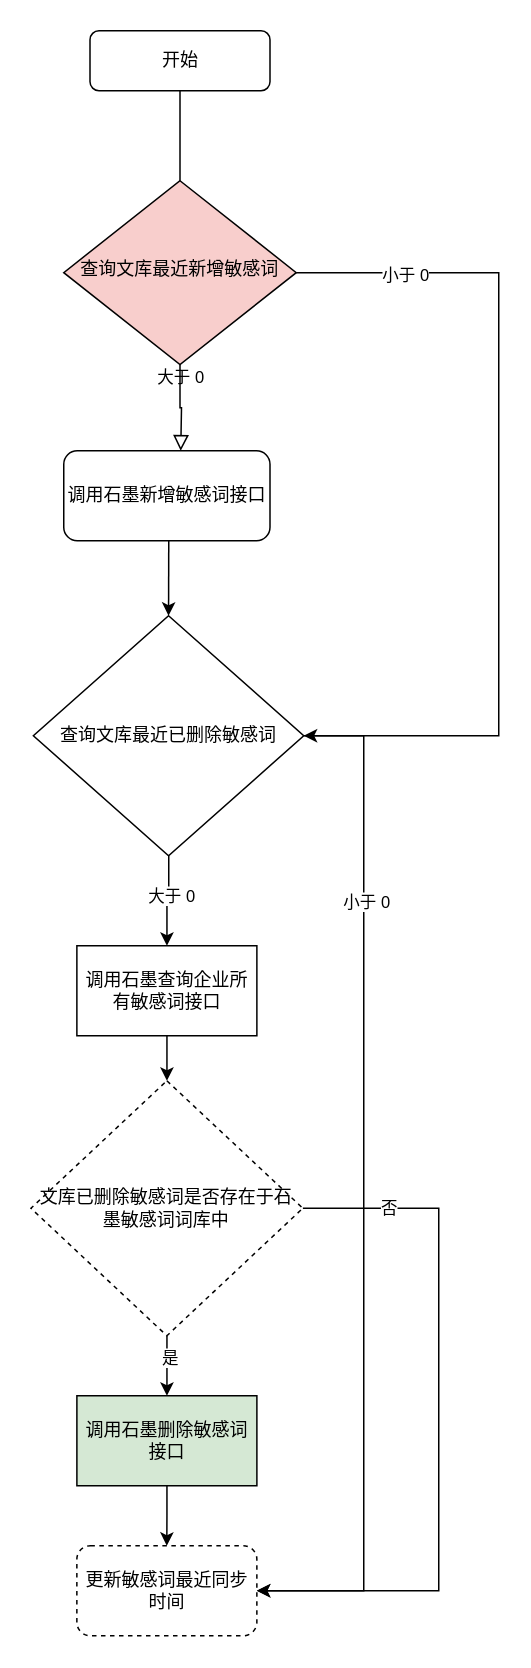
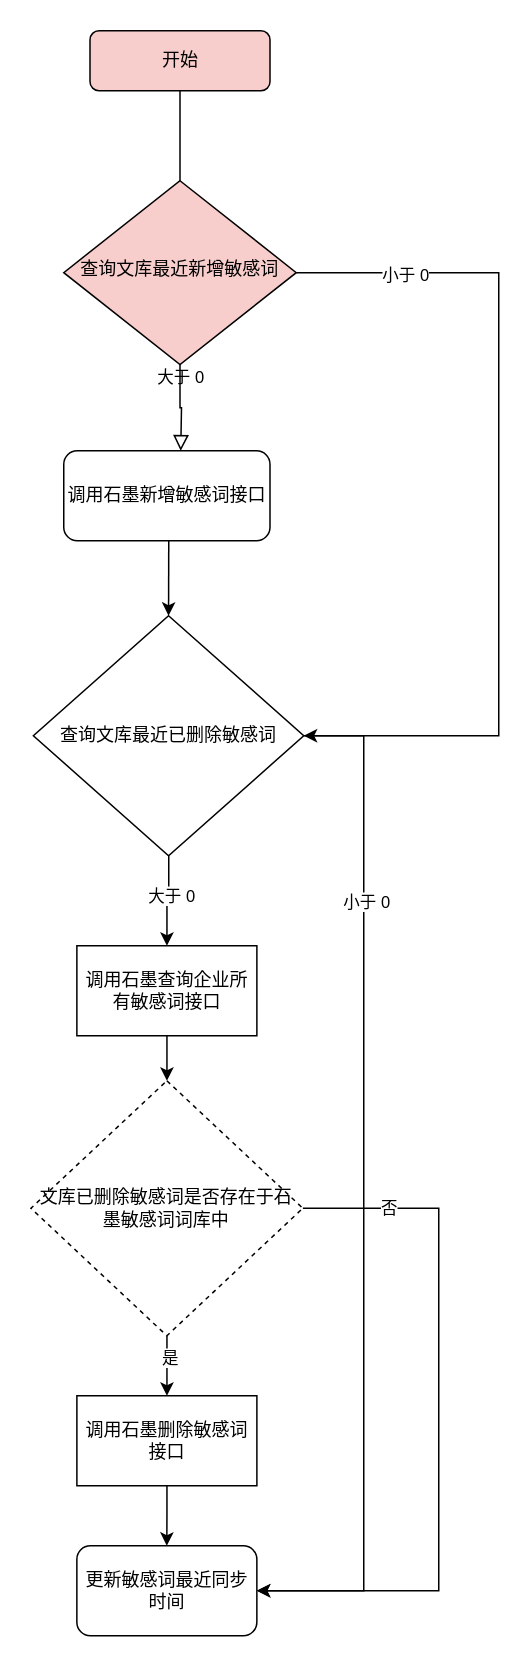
  <mxCell id="0" />
  <mxCell id="1" parent="0" />
  <mxCell id="2" value="" style="rounded=0;html=1;jettySize=auto;orthogonalLoop=1;fontSize=11;endArrow=none;endFill=0;endSize=8;strokeWidth=1;shadow=0;labelBackgroundColor=none;edgeStyle=orthogonalEdgeStyle;" parent="1" source="3" target="7" edge="1"><mxGeometry relative="1" as="geometry" /></mxCell>
- <mxCell id="3" value="开始" style="rounded=1;whiteSpace=wrap;html=1;fontSize=12;glass=0;strokeWidth=1;shadow=0;" parent="1" vertex="1"><mxGeometry x="59.5" y="20" width="120" height="40" as="geometry" /></mxCell>
+ <mxCell id="3" value="开始" style="rounded=1;whiteSpace=wrap;html=1;fontSize=12;glass=0;strokeWidth=1;shadow=0;fillColor=#f8cecc;" parent="1" vertex="1"><mxGeometry x="59.5" y="20" width="120" height="40" as="geometry" /></mxCell>
  <mxCell id="4" value="大于 0" style="rounded=0;html=1;jettySize=auto;orthogonalLoop=1;fontSize=11;endArrow=block;endFill=0;endSize=8;strokeWidth=1;shadow=0;labelBackgroundColor=none;edgeStyle=orthogonalEdgeStyle;" parent="1" source="7" edge="1"><mxGeometry y="20" relative="1" as="geometry"><mxPoint as="offset" /><mxPoint x="120" y="300" as="targetPoint" /></mxGeometry></mxCell>
  <mxCell id="5" style="edgeStyle=orthogonalEdgeStyle;rounded=0;orthogonalLoop=1;jettySize=auto;html=1;exitX=1;exitY=0.5;exitDx=0;exitDy=0;entryX=1;entryY=0.5;entryDx=0;entryDy=0;" edge="1" parent="1" source="7" target="13"><mxGeometry relative="1" as="geometry"><Array as="points"><mxPoint x="332" y="181" /><mxPoint x="332" y="490" /></Array></mxGeometry></mxCell>
  <mxCell id="6" value="小于 0" style="edgeLabel;html=1;align=center;verticalAlign=middle;resizable=0;points=[];" vertex="1" connectable="0" parent="5"><mxGeometry x="-0.747" y="-1" relative="1" as="geometry"><mxPoint as="offset" /></mxGeometry></mxCell>
  <mxCell id="7" value="查询文库最近新增敏感词" style="rhombus;whiteSpace=wrap;html=1;shadow=0;fontFamily=Helvetica;fontSize=12;align=center;strokeWidth=1;spacing=6;spacingTop=-4;fillColor=#f8cecc;" parent="1" vertex="1"><mxGeometry x="42" y="120" width="155" height="122.5" as="geometry" /></mxCell>
  <mxCell id="8" value="调用石墨新增敏感词接口" style="rounded=1;whiteSpace=wrap;html=1;" vertex="1" parent="1"><mxGeometry x="42" y="300" width="137.5" height="60" as="geometry" /></mxCell>
  <mxCell id="9" value="" style="edgeStyle=orthogonalEdgeStyle;rounded=0;orthogonalLoop=1;jettySize=auto;html=1;" edge="1" parent="1" source="13" target="16"><mxGeometry relative="1" as="geometry" /></mxCell>
  <mxCell id="10" value="大于 0" style="edgeLabel;html=1;align=center;verticalAlign=middle;resizable=0;points=[];" vertex="1" connectable="0" parent="9"><mxGeometry x="-0.133" y="1" relative="1" as="geometry"><mxPoint as="offset" /></mxGeometry></mxCell>
  <mxCell id="11" style="edgeStyle=orthogonalEdgeStyle;rounded=0;orthogonalLoop=1;jettySize=auto;html=1;exitX=1;exitY=0.5;exitDx=0;exitDy=0;entryX=1;entryY=0.5;entryDx=0;entryDy=0;" edge="1" parent="1" source="13" target="24"><mxGeometry relative="1" as="geometry"><Array as="points"><mxPoint x="242" y="490" /><mxPoint x="242" y="1060" /></Array></mxGeometry></mxCell>
  <mxCell id="12" value="小于 0" style="edgeLabel;html=1;align=center;verticalAlign=middle;resizable=0;points=[];" vertex="1" connectable="0" parent="11"><mxGeometry x="-0.389" y="1" relative="1" as="geometry"><mxPoint y="-58" as="offset" /></mxGeometry></mxCell>
  <mxCell id="13" value="查询文库最近已删除敏感词" style="rhombus;whiteSpace=wrap;html=1;" vertex="1" parent="1"><mxGeometry x="21.75" y="410" width="180.25" height="160" as="geometry" /></mxCell>
  <mxCell id="14" value="" style="endArrow=classic;html=1;rounded=0;entryX=0.5;entryY=0;entryDx=0;entryDy=0;" edge="1" parent="1" target="13"><mxGeometry width="50" height="50" relative="1" as="geometry"><mxPoint x="112" y="360" as="sourcePoint" /><mxPoint x="352" y="500" as="targetPoint" /></mxGeometry></mxCell>
  <mxCell id="15" value="" style="edgeStyle=orthogonalEdgeStyle;rounded=0;orthogonalLoop=1;jettySize=auto;html=1;" edge="1" parent="1" source="16" target="21"><mxGeometry relative="1" as="geometry" /></mxCell>
  <mxCell id="16" value="调用石墨查询企业所有敏感词接口" style="whiteSpace=wrap;html=1;" vertex="1" parent="1"><mxGeometry x="50.75" y="630" width="120" height="60" as="geometry" /></mxCell>
  <mxCell id="17" value="" style="edgeStyle=orthogonalEdgeStyle;rounded=0;orthogonalLoop=1;jettySize=auto;html=1;" edge="1" parent="1" source="21" target="23"><mxGeometry relative="1" as="geometry" /></mxCell>
  <mxCell id="18" value="是" style="edgeLabel;html=1;align=center;verticalAlign=middle;resizable=0;points=[];" vertex="1" connectable="0" parent="17"><mxGeometry x="-0.249" y="2" relative="1" as="geometry"><mxPoint as="offset" /></mxGeometry></mxCell>
  <mxCell id="19" style="edgeStyle=orthogonalEdgeStyle;rounded=0;orthogonalLoop=1;jettySize=auto;html=1;exitX=1;exitY=0.5;exitDx=0;exitDy=0;entryX=1;entryY=0.5;entryDx=0;entryDy=0;" edge="1" parent="1" source="21" target="24"><mxGeometry relative="1" as="geometry"><Array as="points"><mxPoint x="292" y="805" /><mxPoint x="292" y="1060" /></Array></mxGeometry></mxCell>
  <mxCell id="20" value="否" style="edgeLabel;html=1;align=center;verticalAlign=middle;resizable=0;points=[];" vertex="1" connectable="0" parent="19"><mxGeometry x="-0.757" y="1" relative="1" as="geometry"><mxPoint as="offset" /></mxGeometry></mxCell>
  <mxCell id="21" value="文库已删除敏感词是否存在于石墨敏感词词库中" style="rhombus;whiteSpace=wrap;html=1;dashed=1;" vertex="1" parent="1"><mxGeometry x="20.13" y="720" width="181.25" height="170" as="geometry" /></mxCell>
  <mxCell id="22" value="" style="edgeStyle=orthogonalEdgeStyle;rounded=0;orthogonalLoop=1;jettySize=auto;html=1;" edge="1" parent="1" source="23" target="24"><mxGeometry relative="1" as="geometry" /></mxCell>
- <mxCell id="23" value="调用石墨删除敏感词接口" style="whiteSpace=wrap;html=1;fillColor=#d5e8d4;" vertex="1" parent="1"><mxGeometry x="50.755" y="930" width="120" height="60" as="geometry" /></mxCell>
- <mxCell id="24" value="更新敏感词最近同步时间" style="rounded=1;whiteSpace=wrap;html=1;dashed=1;" vertex="1" parent="1"><mxGeometry x="50.745" y="1030" width="120" height="60" as="geometry" /></mxCell>
+ <mxCell id="23" value="调用石墨删除敏感词接口" style="whiteSpace=wrap;html=1;" vertex="1" parent="1"><mxGeometry x="50.755" y="930" width="120" height="60" as="geometry" /></mxCell>
+ <mxCell id="24" value="更新敏感词最近同步时间" style="rounded=1;whiteSpace=wrap;html=1;" vertex="1" parent="1"><mxGeometry x="50.745" y="1030" width="120" height="60" as="geometry" /></mxCell>
